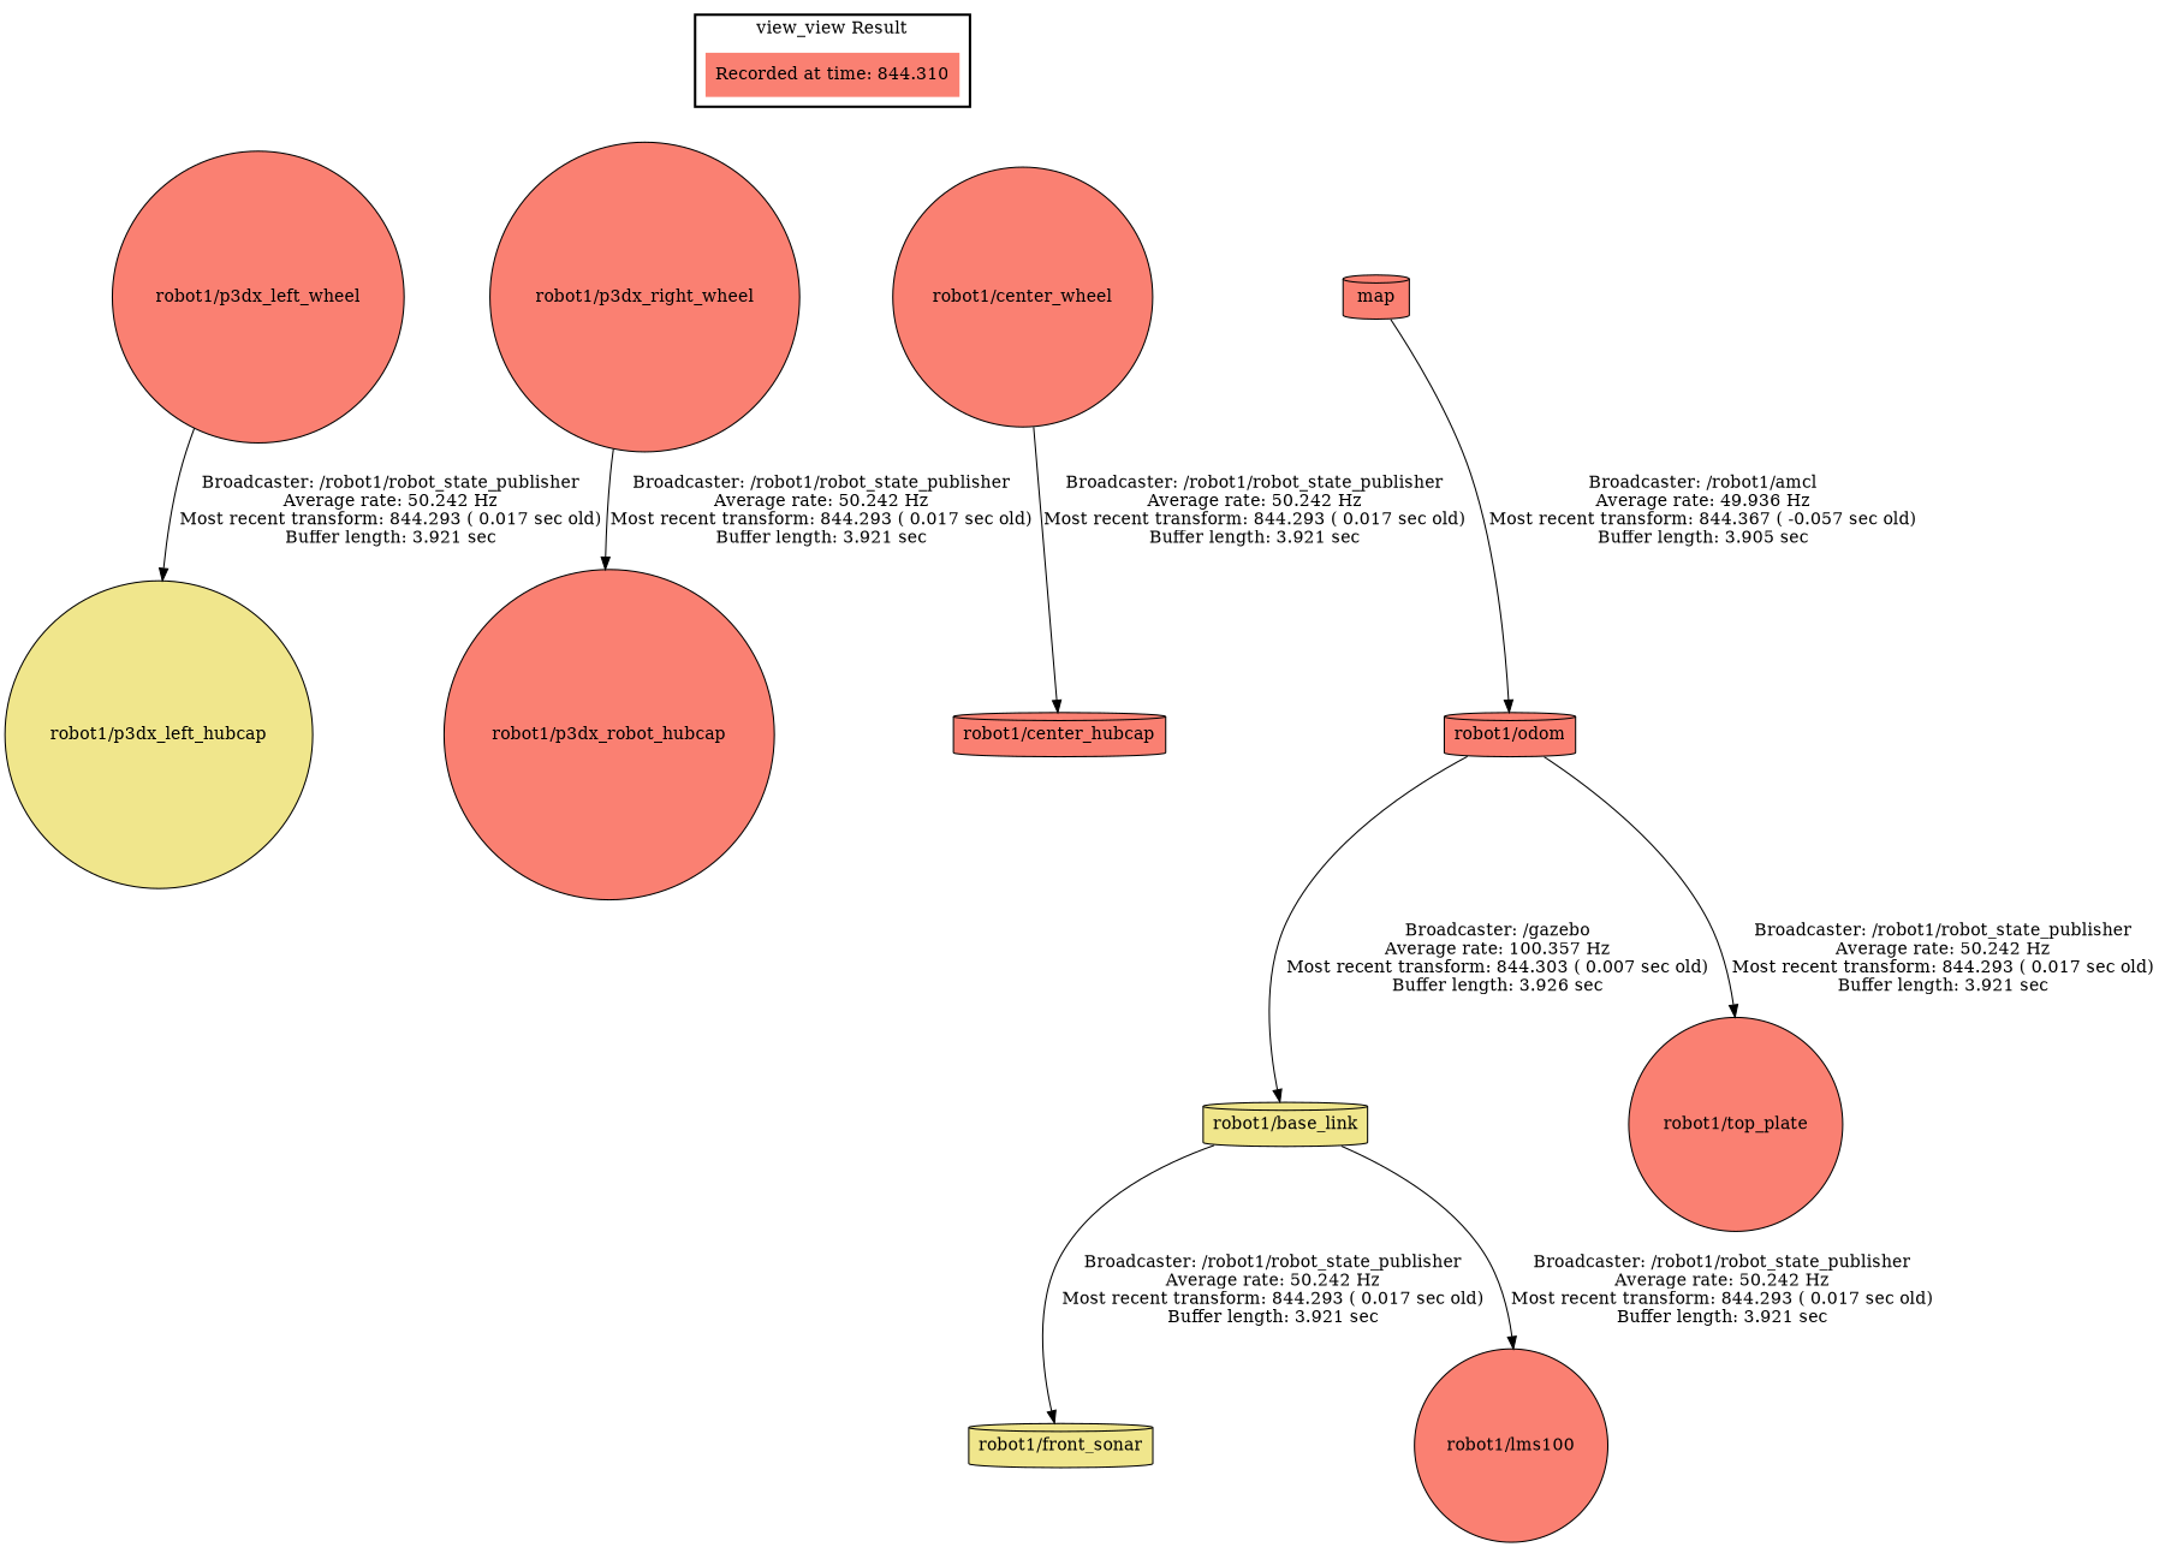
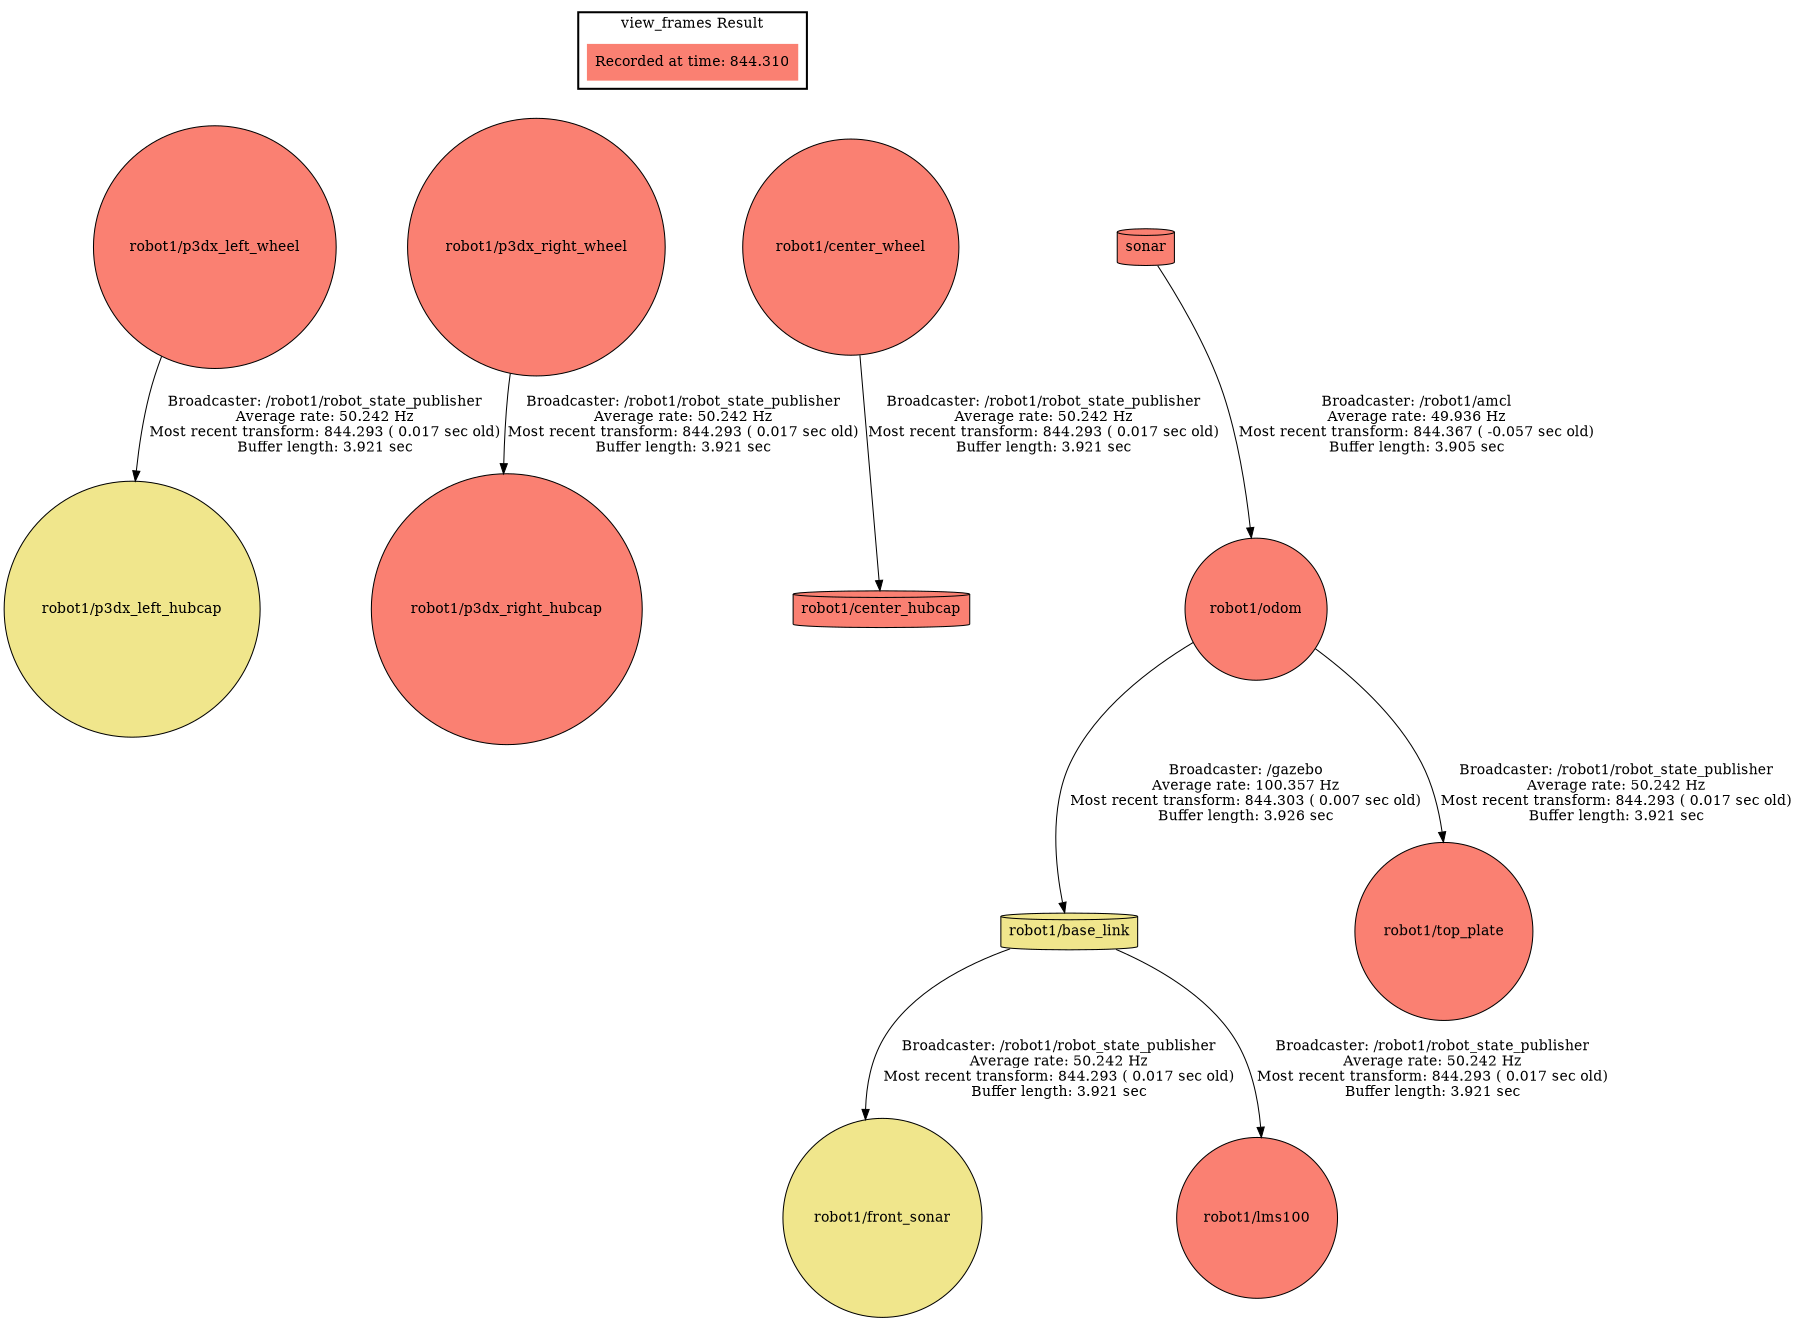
  digraph {
    node [fillcolor=salmon shape=circle style=filled]
    "Recorded at time: 844.310" [shape=plaintext]
    "robot1/p3dx_left_wheel"
    "robot1/p3dx_right_wheel"
    "robot1/center_wheel"
-   map [shape=cylinder]
+   map [shape=cylinder label=sonar]
    "robot1/base_link" [fillcolor=khaki shape=cylinder]
-   "robot1/front_sonar" [fillcolor=khaki shape=cylinder]
+   "robot1/front_sonar" [fillcolor=khaki]
    "robot1/lms100"
-   "robot1/odom" [shape=cylinder]
+   "robot1/odom"
    "robot1/top_plate"
    "robot1/p3dx_left_hubcap" [fillcolor=khaki]
-   "robot1/p3dx_right_hubcap" [label="robot1/p3dx_robot_hubcap"]
+   "robot1/p3dx_right_hubcap"
    "robot1/center_hubcap" [shape=cylinder]
    subgraph cluster_1 {
      color=black
-     label="view_view Result"
+     label="view_frames Result"
      style=bold
      "Recorded at time: 844.310"
    }
    "Recorded at time: 844.310" -> "robot1/p3dx_left_wheel" [style=invis]
    "Recorded at time: 844.310" -> "robot1/p3dx_right_wheel" [style=invis]
    "Recorded at time: 844.310" -> "robot1/center_wheel" [style=invis]
    "Recorded at time: 844.310" -> map [style=invis]
    "robot1/p3dx_left_wheel" -> "robot1/p3dx_left_hubcap" [label="Broadcaster: /robot1/robot_state_publisher\nAverage rate: 50.242 Hz\nMost recent transform: 844.293 ( 0.017 sec old)\nBuffer length: 3.921 sec\n"]
    "robot1/p3dx_right_wheel" -> "robot1/p3dx_right_hubcap" [label="Broadcaster: /robot1/robot_state_publisher\nAverage rate: 50.242 Hz\nMost recent transform: 844.293 ( 0.017 sec old)\nBuffer length: 3.921 sec\n"]
    "robot1/center_wheel" -> "robot1/center_hubcap" [label="Broadcaster: /robot1/robot_state_publisher\nAverage rate: 50.242 Hz\nMost recent transform: 844.293 ( 0.017 sec old)\nBuffer length: 3.921 sec\n"]
    map -> "robot1/odom" [label="Broadcaster: /robot1/amcl\nAverage rate: 49.936 Hz\nMost recent transform: 844.367 ( -0.057 sec old)\nBuffer length: 3.905 sec\n"]
    "robot1/base_link" -> "robot1/front_sonar" [label="Broadcaster: /robot1/robot_state_publisher\nAverage rate: 50.242 Hz\nMost recent transform: 844.293 ( 0.017 sec old)\nBuffer length: 3.921 sec\n"]
    "robot1/base_link" -> "robot1/lms100" [label="Broadcaster: /robot1/robot_state_publisher\nAverage rate: 50.242 Hz\nMost recent transform: 844.293 ( 0.017 sec old)\nBuffer length: 3.921 sec\n"]
    "robot1/odom" -> "robot1/base_link" [label="Broadcaster: /gazebo\nAverage rate: 100.357 Hz\nMost recent transform: 844.303 ( 0.007 sec old)\nBuffer length: 3.926 sec\n"]
    "robot1/odom" -> "robot1/top_plate" [label="Broadcaster: /robot1/robot_state_publisher\nAverage rate: 50.242 Hz\nMost recent transform: 844.293 ( 0.017 sec old)\nBuffer length: 3.921 sec\n"]
  }
